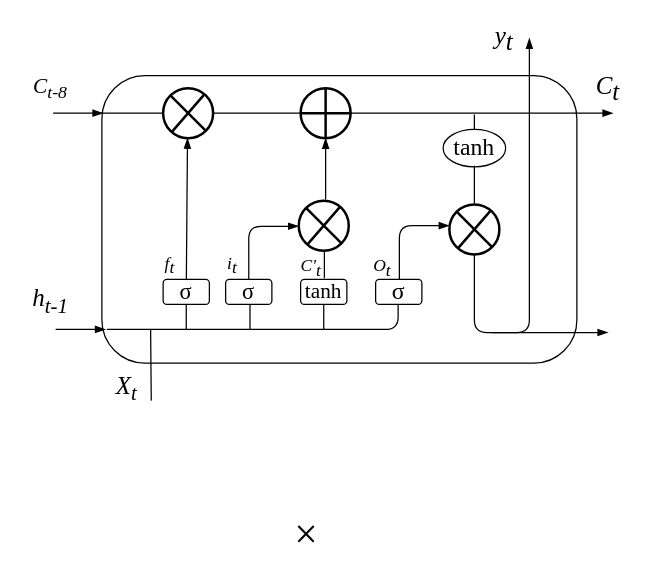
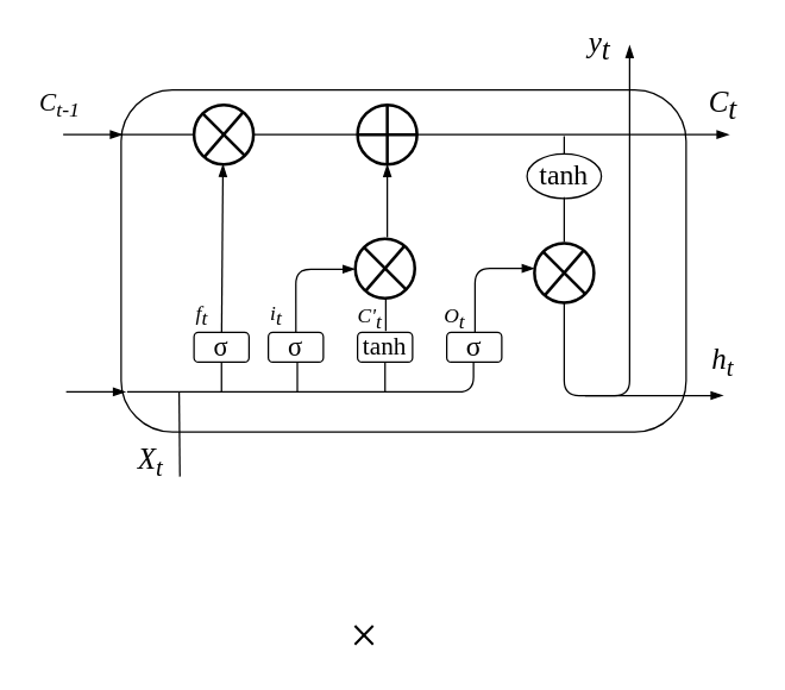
  <mxCell id="0" />
  <mxCell id="1" parent="0" />
  <mxCell id="2" value="" style="rounded=1;whiteSpace=wrap;html=1;fillColor=none;strokeColor=#000000;strokeWidth=1;fontFamily=Times New Roman;fontStyle=2" parent="1" vertex="1"><mxGeometry x="81" y="60" width="380" height="230" as="geometry" /></mxCell>
  <mxCell id="3" value="" style="endArrow=blockThin;html=1;strokeWidth=1;endFill=1;fontFamily=Times New Roman;fontStyle=2" parent="1" edge="1"><mxGeometry width="50" height="50" relative="1" as="geometry"><mxPoint x="44" y="263" as="sourcePoint" /><mxPoint x="84" y="263" as="targetPoint" /></mxGeometry></mxCell>
  <mxCell id="4" value="" style="endArrow=blockThin;html=1;strokeWidth=1;endFill=1;fontFamily=Times New Roman;fontStyle=2" parent="1" edge="1"><mxGeometry width="50" height="50" relative="1" as="geometry"><mxPoint x="280" y="90" as="sourcePoint" /><mxPoint x="490" y="90" as="targetPoint" /></mxGeometry></mxCell>
  <mxCell id="5" value="" style="edgeStyle=segmentEdgeStyle;endArrow=blockThin;html=1;strokeWidth=1;endFill=1;fontFamily=Times New Roman;fontStyle=2" parent="1" edge="1"><mxGeometry width="50" height="50" relative="1" as="geometry"><mxPoint x="319" y="223" as="sourcePoint" /><mxPoint x="359" y="180" as="targetPoint" /><Array as="points"><mxPoint x="319" y="180" /></Array></mxGeometry></mxCell>
  <mxCell id="6" value="" style="edgeStyle=segmentEdgeStyle;endArrow=blockThin;html=1;strokeWidth=1;endFill=1;fontFamily=Times New Roman;fontStyle=2" parent="1" edge="1"><mxGeometry width="50" height="50" relative="1" as="geometry"><mxPoint x="379" y="202.5" as="sourcePoint" /><mxPoint x="486" y="265.5" as="targetPoint" /><Array as="points"><mxPoint x="379" y="265.5" /></Array></mxGeometry></mxCell>
  <mxCell id="7" value="" style="edgeStyle=segmentEdgeStyle;endArrow=blockThin;html=1;strokeWidth=1;endFill=1;fontFamily=Times New Roman;fontStyle=2" parent="1" edge="1"><mxGeometry width="50" height="50" relative="1" as="geometry"><mxPoint x="393" y="265.5" as="sourcePoint" /><mxPoint x="423" y="30" as="targetPoint" /><Array as="points"><mxPoint x="423" y="265.5" /></Array></mxGeometry></mxCell>
  <mxCell id="8" value="" style="endArrow=blockThin;html=1;strokeWidth=1;endFill=1;fontFamily=Times New Roman;fontStyle=2" parent="1" source="13" edge="1"><mxGeometry width="50" height="50" relative="1" as="geometry"><mxPoint x="149.5" y="260" as="sourcePoint" /><mxPoint x="149.5" y="110" as="targetPoint" /></mxGeometry></mxCell>
  <mxCell id="9" value="" style="ellipse;whiteSpace=wrap;html=1;aspect=fixed;fillColor=none;strokeColor=#000000;strokeWidth=2;fontFamily=Times New Roman;fontStyle=2" parent="1" vertex="1"><mxGeometry x="130" y="70" width="40" height="40" as="geometry" /></mxCell>
  <mxCell id="10" value="" style="ellipse;whiteSpace=wrap;html=1;aspect=fixed;fillColor=none;strokeColor=#000000;strokeWidth=2;fontFamily=Times New Roman;fontStyle=2" parent="1" vertex="1"><mxGeometry x="240" y="70" width="40" height="40" as="geometry" /></mxCell>
  <mxCell id="11" value="" style="edgeStyle=orthogonalEdgeStyle;rounded=0;orthogonalLoop=1;jettySize=auto;html=1;strokeColor=#000000;strokeWidth=1;endArrow=blockThin;endFill=1;fontFamily=Times New Roman;fontStyle=2" parent="1" edge="1"><mxGeometry relative="1" as="geometry"><mxPoint x="260" y="110" as="targetPoint" /><mxPoint x="260" y="159" as="sourcePoint" /></mxGeometry></mxCell>
  <mxCell id="12" value="&lt;font style=&quot;font-size: 19px ; font-style: normal&quot;&gt;tanh&lt;/font&gt;" style="ellipse;whiteSpace=wrap;html=1;fillColor=none;strokeColor=#000000;fontFamily=Times New Roman;fontStyle=2" parent="1" vertex="1"><mxGeometry x="354" y="103" width="50" height="30" as="geometry" /></mxCell>
  <mxCell id="13" value="&lt;font style=&quot;font-size: 18px ; font-style: normal&quot;&gt;σ&lt;/font&gt;" style="rounded=1;whiteSpace=wrap;html=1;fillColor=none;strokeColor=#000000;fontFamily=Times New Roman;fontStyle=2" parent="1" vertex="1"><mxGeometry x="130" y="223" width="37" height="20" as="geometry" /></mxCell>
  <mxCell id="14" value="&lt;font style=&quot;font-size: 18px ; font-style: normal&quot;&gt;σ&lt;/font&gt;" style="rounded=1;whiteSpace=wrap;html=1;fillColor=none;strokeColor=#000000;fontFamily=Times New Roman;fontStyle=2" parent="1" vertex="1"><mxGeometry x="180" y="223" width="37" height="20" as="geometry" /></mxCell>
  <mxCell id="15" value="&lt;font style=&quot;font-size: 17px ; font-style: normal&quot;&gt;tanh&lt;/font&gt;" style="rounded=1;whiteSpace=wrap;html=1;fillColor=none;strokeColor=#000000;fontFamily=Times New Roman;fontStyle=2" parent="1" vertex="1"><mxGeometry x="240" y="223" width="37" height="20" as="geometry" /></mxCell>
  <mxCell id="16" value="&lt;font style=&quot;font-size: 19px ; font-style: normal&quot;&gt;σ&lt;/font&gt;" style="rounded=1;whiteSpace=wrap;html=1;fillColor=none;strokeColor=#000000;fontFamily=Times New Roman;fontStyle=2" parent="1" vertex="1"><mxGeometry x="300" y="223" width="37" height="20" as="geometry" /></mxCell>
  <mxCell id="17" value="" style="endArrow=none;html=1;strokeColor=#000000;strokeWidth=1;fontFamily=Times New Roman;fontStyle=2" parent="1" edge="1"><mxGeometry width="50" height="50" relative="1" as="geometry"><mxPoint x="148.5" y="263" as="sourcePoint" /><mxPoint x="148.5" y="243" as="targetPoint" /></mxGeometry></mxCell>
  <mxCell id="18" value="" style="endArrow=none;html=1;strokeColor=#000000;strokeWidth=1;fontFamily=Times New Roman;fontStyle=2" parent="1" edge="1"><mxGeometry width="50" height="50" relative="1" as="geometry"><mxPoint x="120.5" y="320" as="sourcePoint" /><mxPoint x="120" y="263" as="targetPoint" /></mxGeometry></mxCell>
  <mxCell id="19" value="" style="endArrow=none;html=1;strokeColor=#000000;strokeWidth=1;fontFamily=Times New Roman;fontStyle=2" parent="1" edge="1"><mxGeometry width="50" height="50" relative="1" as="geometry"><mxPoint x="199.5" y="263" as="sourcePoint" /><mxPoint x="199.5" y="243" as="targetPoint" /></mxGeometry></mxCell>
  <mxCell id="20" value="" style="endArrow=none;html=1;strokeColor=#000000;strokeWidth=1;fontFamily=Times New Roman;fontStyle=2" parent="1" edge="1"><mxGeometry width="50" height="50" relative="1" as="geometry"><mxPoint x="258.5" y="263" as="sourcePoint" /><mxPoint x="258.5" y="243" as="targetPoint" /></mxGeometry></mxCell>
  <mxCell id="21" value="" style="endArrow=none;html=1;strokeColor=#000000;strokeWidth=1;fontFamily=Times New Roman;fontStyle=2" parent="1" edge="1"><mxGeometry width="50" height="50" relative="1" as="geometry"><mxPoint x="170" y="90" as="sourcePoint" /><mxPoint x="240" y="90" as="targetPoint" /></mxGeometry></mxCell>
  <mxCell id="22" value="" style="endArrow=none;html=1;strokeColor=#000000;strokeWidth=1;fontFamily=Times New Roman;fontStyle=2" parent="1" edge="1"><mxGeometry width="50" height="50" relative="1" as="geometry"><mxPoint x="80" y="90" as="sourcePoint" /><mxPoint x="130" y="90" as="targetPoint" /></mxGeometry></mxCell>
  <mxCell id="23" value="" style="endArrow=none;html=1;strokeColor=#000000;strokeWidth=1;fontFamily=Times New Roman;fontStyle=2" parent="1" edge="1"><mxGeometry width="50" height="50" relative="1" as="geometry"><mxPoint x="379" y="103" as="sourcePoint" /><mxPoint x="379" y="91" as="targetPoint" /></mxGeometry></mxCell>
  <mxCell id="24" value="" style="endArrow=blockThin;html=1;strokeWidth=1;endFill=1;fontFamily=Times New Roman;fontStyle=2" parent="1" edge="1"><mxGeometry width="50" height="50" relative="1" as="geometry"><mxPoint x="42" y="90" as="sourcePoint" /><mxPoint x="82" y="90" as="targetPoint" /></mxGeometry></mxCell>
  <mxCell id="25" value="" style="endArrow=none;html=1;strokeColor=#000000;strokeWidth=1;fontFamily=Times New Roman;fontStyle=2" parent="1" edge="1"><mxGeometry width="50" height="50" relative="1" as="geometry"><mxPoint x="379" y="162" as="sourcePoint" /><mxPoint x="379" y="132" as="targetPoint" /></mxGeometry></mxCell>
  <mxCell id="26" value="" style="endArrow=none;html=1;strokeColor=#000000;strokeWidth=1;fontFamily=Times New Roman;fontStyle=2;fontSize=14;" parent="1" edge="1"><mxGeometry width="50" height="50" relative="1" as="geometry"><mxPoint x="259" y="222" as="sourcePoint" /><mxPoint x="259" y="200" as="targetPoint" /></mxGeometry></mxCell>
  <mxCell id="27" value="&lt;font style=&quot;font-size: 20px&quot;&gt;X&lt;sub&gt;t&lt;/sub&gt;&lt;/font&gt;" style="text;html=1;strokeColor=none;fillColor=none;align=center;verticalAlign=middle;whiteSpace=wrap;rounded=0;fontFamily=Times New Roman;fontStyle=2" parent="1" vertex="1"><mxGeometry x="81" y="300" width="40" height="20" as="geometry" /></mxCell>
- <mxCell id="28" value="&lt;font style=&quot;font-size: 17px&quot;&gt;C&lt;sub&gt;t-8&lt;/sub&gt;&lt;/font&gt;" style="text;html=1;strokeColor=none;fillColor=none;align=center;verticalAlign=middle;whiteSpace=wrap;rounded=0;fontFamily=Times New Roman;fontStyle=2" parent="1" vertex="1"><mxGeometry x="20" y="60" width="40" height="20" as="geometry" /></mxCell>
- <mxCell id="29" value="&lt;font style=&quot;font-size: 20px&quot;&gt;h&lt;sub&gt;t-1&lt;/sub&gt;&lt;/font&gt;" style="text;html=1;strokeColor=none;fillColor=none;align=center;verticalAlign=middle;whiteSpace=wrap;rounded=0;fontFamily=Times New Roman;fontStyle=2" parent="1" vertex="1"><mxGeometry x="20" y="230" width="40" height="20" as="geometry" /></mxCell>
+ <mxCell id="28" value="&lt;font style=&quot;font-size: 17px&quot;&gt;C&lt;sub&gt;t-1&lt;/sub&gt;&lt;/font&gt;" style="text;html=1;strokeColor=none;fillColor=none;align=center;verticalAlign=middle;whiteSpace=wrap;rounded=0;fontFamily=Times New Roman;fontStyle=2" parent="1" vertex="1"><mxGeometry x="20" y="60" width="40" height="20" as="geometry" /></mxCell>
  <mxCell id="30" value="C&lt;sub style=&quot;font-size: 20px;&quot;&gt;t&lt;/sub&gt;" style="text;html=1;strokeColor=none;fillColor=none;align=center;verticalAlign=middle;whiteSpace=wrap;rounded=0;fontSize=20;fontFamily=Times New Roman;fontStyle=2" parent="1" vertex="1"><mxGeometry x="466" y="60" width="40" height="20" as="geometry" /></mxCell>
+ <mxCell id="31" value="&lt;span style=&quot;font-size: 20px&quot;&gt;h&lt;sub&gt;t&lt;/sub&gt;&lt;/span&gt;" style="text;html=1;strokeColor=none;fillColor=none;align=center;verticalAlign=middle;whiteSpace=wrap;rounded=0;fontSize=20;fontFamily=Times New Roman;fontStyle=2" parent="1" vertex="1"><mxGeometry x="466" y="233" width="40" height="20" as="geometry" /></mxCell>
  <mxCell id="32" value="&lt;span style=&quot;font-size: 20px&quot;&gt;y&lt;/span&gt;&lt;sub style=&quot;font-size: 20px&quot;&gt;t&lt;/sub&gt;" style="text;html=1;strokeColor=none;fillColor=none;align=center;verticalAlign=middle;whiteSpace=wrap;rounded=0;fontSize=20;fontFamily=Times New Roman;fontStyle=2" parent="1" vertex="1"><mxGeometry x="383" y="20" width="40" height="20" as="geometry" /></mxCell>
  <mxCell id="33" value="" style="edgeStyle=elbowEdgeStyle;elbow=horizontal;endArrow=none;html=1;strokeWidth=1;endFill=0;fontFamily=Times New Roman;fontStyle=2" edge="1" parent="1"><mxGeometry width="50" height="50" relative="1" as="geometry"><mxPoint x="85" y="263" as="sourcePoint" /><mxPoint x="318" y="243" as="targetPoint" /><Array as="points"><mxPoint x="318" y="218" /></Array></mxGeometry></mxCell>
  <mxCell id="34" value="" style="edgeStyle=segmentEdgeStyle;endArrow=blockThin;html=1;strokeWidth=1;endFill=1;fontFamily=Times New Roman;fontStyle=2;fontSize=14;" edge="1" parent="1"><mxGeometry width="50" height="50" relative="1" as="geometry"><mxPoint x="198.534" y="223" as="sourcePoint" /><mxPoint x="238.5" y="180.5" as="targetPoint" /><Array as="points"><mxPoint x="198.5" y="181" /></Array></mxGeometry></mxCell>
  <mxCell id="35" value="&lt;font style=&quot;font-size: 33px&quot;&gt;×&lt;/font&gt;" style="text;html=1;align=center;verticalAlign=middle;resizable=0;points=[];autosize=1;fontFamily=Times New Roman;fontStyle=2" vertex="1" parent="1"><mxGeometry x="224" y="412" width="40" height="30" as="geometry" /></mxCell>
  <mxCell id="36" value="" style="endArrow=none;html=1;strokeWidth=2;fontFamily=Times New Roman;fontStyle=2" edge="1" parent="1"><mxGeometry width="50" height="50" relative="1" as="geometry"><mxPoint x="137" y="105" as="sourcePoint" /><mxPoint x="163" y="75" as="targetPoint" /></mxGeometry></mxCell>
  <mxCell id="37" value="" style="endArrow=none;html=1;strokeWidth=2;fontFamily=Times New Roman;fontStyle=2" edge="1" parent="1"><mxGeometry width="50" height="50" relative="1" as="geometry"><mxPoint x="260" y="70" as="sourcePoint" /><mxPoint x="260" y="110" as="targetPoint" /></mxGeometry></mxCell>
  <mxCell id="38" value="" style="endArrow=none;html=1;strokeWidth=2;entryX=1;entryY=0.5;entryDx=0;entryDy=0;fontFamily=Times New Roman;fontStyle=2" edge="1" parent="1"><mxGeometry width="50" height="50" relative="1" as="geometry"><mxPoint x="240" y="90" as="sourcePoint" /><mxPoint x="280" y="90" as="targetPoint" /></mxGeometry></mxCell>
  <mxCell id="39" value="" style="endArrow=none;html=1;strokeWidth=2;fontFamily=Times New Roman;fontStyle=2" edge="1" parent="1"><mxGeometry width="50" height="50" relative="1" as="geometry"><mxPoint x="164" y="104" as="sourcePoint" /><mxPoint x="136" y="76" as="targetPoint" /></mxGeometry></mxCell>
  <mxCell id="40" value="" style="ellipse;whiteSpace=wrap;html=1;aspect=fixed;fillColor=none;strokeColor=#000000;strokeWidth=2;fontFamily=Times New Roman;fontStyle=2" vertex="1" parent="1"><mxGeometry x="238.5" y="160" width="40" height="40" as="geometry" /></mxCell>
  <mxCell id="41" value="" style="endArrow=none;html=1;strokeWidth=2;fontFamily=Times New Roman;fontStyle=2" edge="1" parent="1"><mxGeometry width="50" height="50" relative="1" as="geometry"><mxPoint x="245.5" y="195" as="sourcePoint" /><mxPoint x="271.5" y="165" as="targetPoint" /></mxGeometry></mxCell>
  <mxCell id="42" value="" style="endArrow=none;html=1;strokeWidth=2;fontFamily=Times New Roman;fontStyle=2" edge="1" parent="1"><mxGeometry width="50" height="50" relative="1" as="geometry"><mxPoint x="272.5" y="194" as="sourcePoint" /><mxPoint x="244.5" y="166" as="targetPoint" /></mxGeometry></mxCell>
  <mxCell id="43" value="" style="ellipse;whiteSpace=wrap;html=1;aspect=fixed;fillColor=none;strokeColor=#000000;strokeWidth=2;fontFamily=Times New Roman;fontStyle=2" vertex="1" parent="1"><mxGeometry x="359" y="163" width="40" height="40" as="geometry" /></mxCell>
  <mxCell id="44" value="" style="endArrow=none;html=1;strokeWidth=2;fontFamily=Times New Roman;fontStyle=2" edge="1" parent="1"><mxGeometry width="50" height="50" relative="1" as="geometry"><mxPoint x="366" y="198" as="sourcePoint" /><mxPoint x="392" y="168" as="targetPoint" /></mxGeometry></mxCell>
  <mxCell id="45" value="" style="endArrow=none;html=1;strokeWidth=2;fontFamily=Times New Roman;fontStyle=2" edge="1" parent="1"><mxGeometry width="50" height="50" relative="1" as="geometry"><mxPoint x="393" y="197" as="sourcePoint" /><mxPoint x="365" y="169" as="targetPoint" /></mxGeometry></mxCell>
  <mxCell id="46" value="&lt;font style=&quot;font-size: 14px;&quot;&gt;&lt;span style=&quot;font-size: 14px;&quot;&gt;f&lt;sub style=&quot;font-size: 14px;&quot;&gt;t&lt;/sub&gt;&lt;/span&gt;&lt;/font&gt;" style="text;html=1;align=center;verticalAlign=middle;resizable=0;points=[];autosize=1;fontFamily=Times New Roman;fontStyle=2;fontSize=14;" vertex="1" parent="1"><mxGeometry x="120" y="198" width="30" height="30" as="geometry" /></mxCell>
  <mxCell id="47" value="&lt;font style=&quot;font-size: 14px;&quot;&gt;&lt;span style=&quot;font-size: 14px;&quot;&gt;i&lt;sub style=&quot;font-size: 14px;&quot;&gt;t&lt;/sub&gt;&lt;/span&gt;&lt;/font&gt;" style="text;html=1;align=center;verticalAlign=middle;resizable=0;points=[];autosize=1;fontFamily=Times New Roman;fontStyle=2;fontSize=14;" vertex="1" parent="1"><mxGeometry x="170" y="198" width="30" height="30" as="geometry" /></mxCell>
  <mxCell id="48" value="&lt;font style=&quot;font-size: 14px;&quot;&gt;&lt;span style=&quot;font-size: 14px;&quot;&gt;C'&lt;sub style=&quot;font-size: 14px;&quot;&gt;t&lt;/sub&gt;&lt;/span&gt;&lt;/font&gt;" style="text;html=1;align=center;verticalAlign=middle;resizable=0;points=[];autosize=1;fontFamily=Times New Roman;fontStyle=2;fontSize=14;" vertex="1" parent="1"><mxGeometry x="228" y="200" width="40" height="30" as="geometry" /></mxCell>
  <mxCell id="49" value="&lt;span style=&quot;font-size: 14px;&quot;&gt;&lt;font style=&quot;font-size: 14px;&quot;&gt;O&lt;sub style=&quot;font-size: 14px;&quot;&gt;t&lt;/sub&gt;&lt;/font&gt;&lt;/span&gt;" style="text;html=1;align=center;verticalAlign=middle;resizable=0;points=[];autosize=1;fontFamily=Times New Roman;fontStyle=2;fontSize=14;" vertex="1" parent="1"><mxGeometry x="290" y="200" width="30" height="30" as="geometry" /></mxCell>
